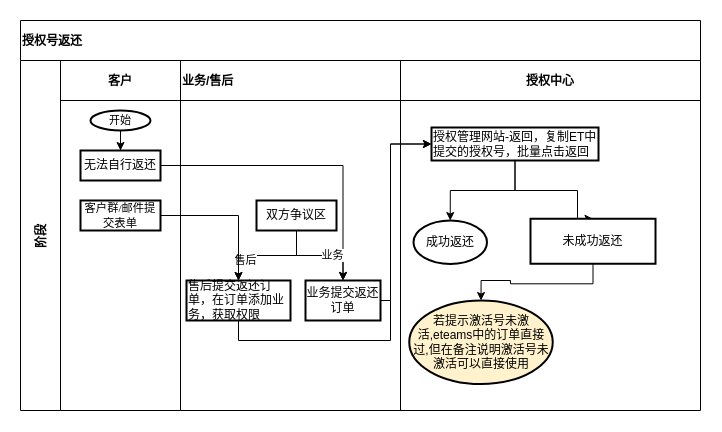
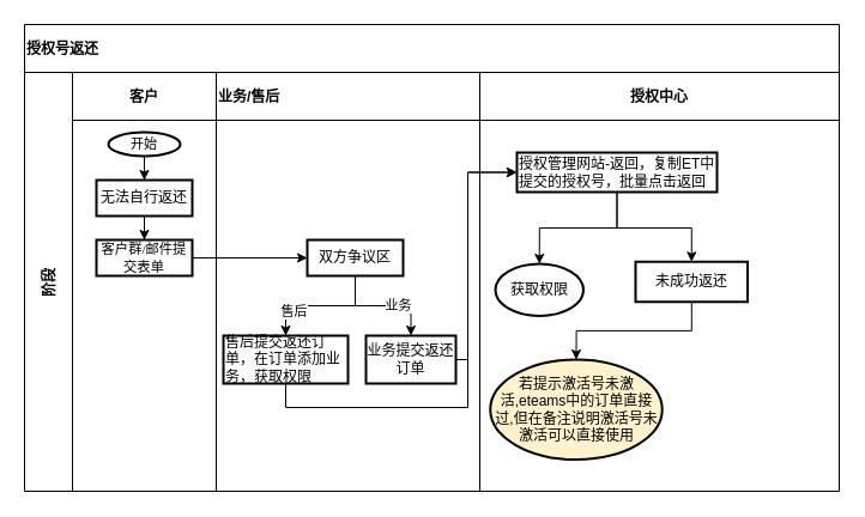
  <mxCell id="0" />
  <mxCell id="1" parent="0" />
  <mxCell id="2" value="授权号返还" style="shape=table;childLayout=tableLayout;startSize=40;collapsible=0;recursiveResize=0;expand=0;fontStyle=1;align=left;" parent="1" vertex="1"><mxGeometry x="20" y="20" width="680" height="390" as="geometry" /></mxCell>
  <mxCell id="3" value="阶段" style="shape=tableRow;horizontal=0;startSize=40;swimlaneHead=0;swimlaneBody=0;top=0;left=0;bottom=0;right=0;dropTarget=0;fillColor=none;collapsible=0;recursiveResize=0;expand=0;fontStyle=1;" parent="2" vertex="1"><mxGeometry y="40" width="680" height="350" as="geometry" /></mxCell>
  <mxCell id="4" value="客户" style="swimlane;swimlaneHead=0;swimlaneBody=0;fontStyle=0;connectable=0;fillColor=none;startSize=40;collapsible=0;recursiveResize=0;expand=0;fontStyle=1;" parent="3" vertex="1"><mxGeometry x="40" width="120" height="350" as="geometry"><mxRectangle width="120" height="350" as="alternateBounds" /></mxGeometry></mxCell>
  <mxCell id="5" value="" style="edgeStyle=orthogonalEdgeStyle;rounded=0;orthogonalLoop=1;jettySize=auto;html=1;fontSize=11;" parent="4" source="6" target="7" edge="1"><mxGeometry relative="1" as="geometry" /></mxCell>
  <mxCell id="6" value="&lt;font style=&quot;font-size: 11px;&quot;&gt;开始&lt;/font&gt;" style="strokeWidth=2;html=1;shape=mxgraph.flowchart.start_1;whiteSpace=wrap;container=1;" parent="4" vertex="1"><mxGeometry x="30" y="50" width="60" height="20" as="geometry" /></mxCell>
  <mxCell id="7" value="无法自行返还" style="whiteSpace=wrap;html=1;strokeWidth=2;aspect=fixed;" parent="4" vertex="1"><mxGeometry x="20" y="90" width="80" height="30" as="geometry" /></mxCell>
  <mxCell id="8" value="&lt;span style=&quot;font-family: SimSun; font-size: 11.29px;&quot;&gt;客户群/邮件提交表单&lt;/span&gt;" style="whiteSpace=wrap;html=1;strokeWidth=2;" parent="4" vertex="1"><mxGeometry x="20" y="140" width="80" height="30" as="geometry" /></mxCell>
- <mxCell id="9" value="" style="edgeStyle=orthogonalEdgeStyle;rounded=0;orthogonalLoop=1;jettySize=auto;html=1;fontSize=11;" parent="4" source="7" target="15" edge="1"><mxGeometry relative="1" as="geometry" /></mxCell>
+ <mxCell id="9" value="" style="edgeStyle=orthogonalEdgeStyle;rounded=0;orthogonalLoop=1;jettySize=auto;html=1;fontSize=11;" parent="4" source="7" target="8" edge="1"><mxGeometry relative="1" as="geometry" /></mxCell>
  <mxCell id="10" value="业务/售后" style="swimlane;swimlaneHead=0;swimlaneBody=0;fontStyle=0;connectable=0;fillColor=none;startSize=40;collapsible=0;recursiveResize=0;expand=0;fontStyle=1;align=left;" parent="3" vertex="1"><mxGeometry x="160" width="220" height="350" as="geometry"><mxRectangle width="220" height="350" as="alternateBounds" /></mxGeometry></mxCell>
  <mxCell id="11" value="" style="edgeStyle=orthogonalEdgeStyle;rounded=0;orthogonalLoop=1;jettySize=auto;html=1;fontSize=11;" parent="10" source="13" target="14" edge="1"><mxGeometry relative="1" as="geometry" /></mxCell>
  <mxCell id="12" value="售后" style="edgeLabel;html=1;align=center;verticalAlign=middle;resizable=0;points=[];fontSize=11;" parent="11" vertex="1" connectable="0"><mxGeometry x="-0.235" y="4" relative="1" as="geometry"><mxPoint x="-36" as="offset" /></mxGeometry></mxCell>
  <mxCell id="13" value="双方争议区" style="whiteSpace=wrap;html=1;strokeWidth=2;" parent="10" vertex="1"><mxGeometry x="76" y="140" width="80" height="30" as="geometry" /></mxCell>
  <mxCell id="14" value="售后提交返还订单，在订单添加业务，获取权限" style="whiteSpace=wrap;html=1;strokeWidth=2;align=left;" parent="10" vertex="1"><mxGeometry x="6" y="220" width="104" height="40" as="geometry" /></mxCell>
  <mxCell id="15" value="业务提交返还订单" style="whiteSpace=wrap;html=1;strokeWidth=2;" parent="10" vertex="1"><mxGeometry x="125" y="220" width="75" height="40" as="geometry" /></mxCell>
  <mxCell id="16" value="" style="edgeStyle=orthogonalEdgeStyle;rounded=0;orthogonalLoop=1;jettySize=auto;html=1;fontSize=11;" parent="10" source="13" target="15" edge="1"><mxGeometry relative="1" as="geometry" /></mxCell>
  <mxCell id="17" value="业务" style="edgeLabel;html=1;align=center;verticalAlign=middle;resizable=0;points=[];fontSize=11;" parent="16" vertex="1" connectable="0"><mxGeometry x="0.235" y="1" relative="1" as="geometry"><mxPoint as="offset" /></mxGeometry></mxCell>
  <mxCell id="18" value="授权中心" style="swimlane;swimlaneHead=0;swimlaneBody=0;fontStyle=0;connectable=0;fillColor=none;startSize=40;collapsible=0;recursiveResize=0;expand=0;fontStyle=1;" parent="3" vertex="1"><mxGeometry x="380" width="300" height="350" as="geometry"><mxRectangle width="300" height="350" as="alternateBounds" /></mxGeometry></mxCell>
  <mxCell id="19" style="edgeStyle=orthogonalEdgeStyle;rounded=0;orthogonalLoop=1;jettySize=auto;html=1;exitX=0.5;exitY=1;exitDx=0;exitDy=0;entryX=0.5;entryY=0;entryDx=0;entryDy=0;" edge="1" parent="18" source="20" target="25"><mxGeometry relative="1" as="geometry"><Array as="points"><mxPoint x="115" y="130" /><mxPoint x="177" y="130" /></Array></mxGeometry></mxCell>
  <mxCell id="20" value="授权管理网站-返回，复制ET中提交的授权号，批量点击返回" style="whiteSpace=wrap;html=1;align=left;strokeWidth=2;" parent="18" vertex="1"><mxGeometry x="31" y="67" width="167" height="33" as="geometry" /></mxCell>
- <mxCell id="21" value="成功返还" style="ellipse;whiteSpace=wrap;html=1;align=center;strokeWidth=2;" parent="18" vertex="1"><mxGeometry x="13" y="160" width="73.5" height="43.5" as="geometry" /></mxCell>
+ <mxCell id="21" value="获取权限" style="ellipse;whiteSpace=wrap;html=1;align=center;strokeWidth=2;" parent="18" vertex="1"><mxGeometry x="13" y="160" width="73.5" height="43.5" as="geometry" /></mxCell>
  <mxCell id="22" value="" style="edgeStyle=orthogonalEdgeStyle;rounded=0;orthogonalLoop=1;jettySize=auto;html=1;fontSize=11;" parent="18" source="20" target="21" edge="1"><mxGeometry relative="1" as="geometry" /></mxCell>
  <mxCell id="23" value="&lt;div style=&quot;&quot;&gt;&lt;span style=&quot;background-color: initial;&quot;&gt;若提示激活号未激活&lt;/span&gt;&lt;span style=&quot;background-color: initial;&quot; lang=&quot;EN-US&quot;&gt;,eteams&lt;/span&gt;&lt;span style=&quot;background-color: initial;&quot;&gt;中的订单直接过&lt;/span&gt;&lt;span style=&quot;background-color: initial;&quot; lang=&quot;EN-US&quot;&gt;,&lt;/span&gt;&lt;span style=&quot;background-color: initial;&quot;&gt;但在备注说明激活号未激活可以直接使用&lt;/span&gt;&lt;/div&gt;" style="ellipse;whiteSpace=wrap;html=1;align=center;strokeWidth=2;fillColor=#fff2cc;" parent="18" vertex="1"><mxGeometry x="8.75" y="240" width="143.5" height="83.5" as="geometry" /></mxCell>
  <mxCell id="24" value="" style="edgeStyle=orthogonalEdgeStyle;rounded=0;orthogonalLoop=1;jettySize=auto;html=1;fontSize=11;" parent="18" source="25" target="23" edge="1"><mxGeometry relative="1" as="geometry" /></mxCell>
- <mxCell id="25" value="未成功返还" style="whiteSpace=wrap;html=1;align=center;strokeWidth=2;" parent="18" vertex="1"><mxGeometry x="130" y="158.25" width="125" height="45" as="geometry" /></mxCell>
- <mxCell id="26" value="" style="edgeStyle=orthogonalEdgeStyle;rounded=0;orthogonalLoop=1;jettySize=auto;html=1;fontSize=11;" parent="3" source="8" target="14" edge="1"><mxGeometry relative="1" as="geometry" /></mxCell>
+ <mxCell id="25" value="未成功返还" style="whiteSpace=wrap;html=1;align=center;strokeWidth=2;" parent="18" vertex="1"><mxGeometry x="130" y="158.25" width="93.5" height="33.5" as="geometry" /></mxCell>
+ <mxCell id="26" value="" style="edgeStyle=orthogonalEdgeStyle;rounded=0;orthogonalLoop=1;jettySize=auto;html=1;fontSize=11;" parent="3" source="8" target="13" edge="1"><mxGeometry relative="1" as="geometry" /></mxCell>
  <mxCell id="27" value="" style="edgeStyle=orthogonalEdgeStyle;rounded=0;orthogonalLoop=1;jettySize=auto;html=1;fontSize=11;exitX=0.5;exitY=1;exitDx=0;exitDy=0;entryX=0;entryY=0.5;entryDx=0;entryDy=0;" parent="3" source="14" target="20" edge="1"><mxGeometry relative="1" as="geometry"><Array as="points"><mxPoint x="218" y="280" /><mxPoint x="370" y="280" /><mxPoint x="370" y="84" /></Array></mxGeometry></mxCell>
  <mxCell id="28" style="edgeStyle=orthogonalEdgeStyle;rounded=0;orthogonalLoop=1;jettySize=auto;html=1;exitX=1;exitY=0.5;exitDx=0;exitDy=0;entryX=0;entryY=0.5;entryDx=0;entryDy=0;fontSize=11;" parent="3" source="15" target="20" edge="1"><mxGeometry relative="1" as="geometry"><Array as="points"><mxPoint x="370" y="240" /><mxPoint x="370" y="84" /></Array></mxGeometry></mxCell>
